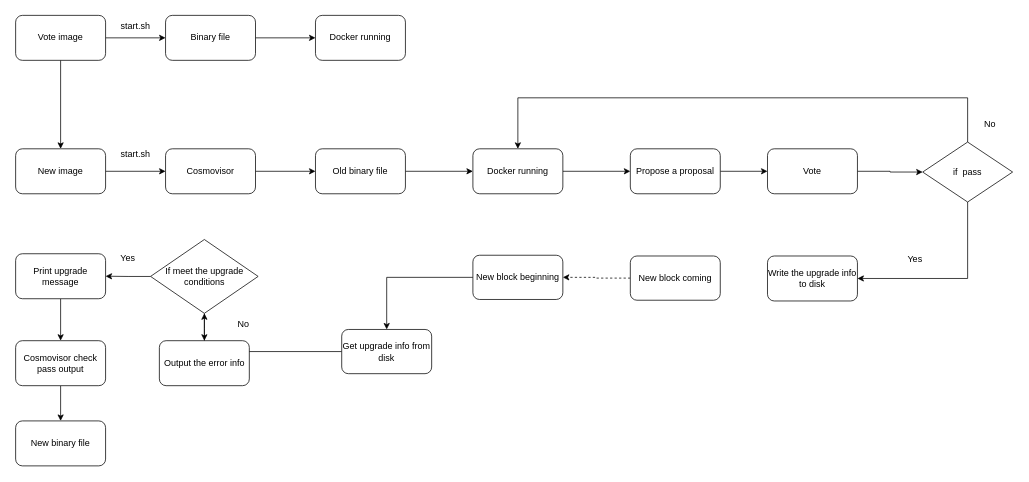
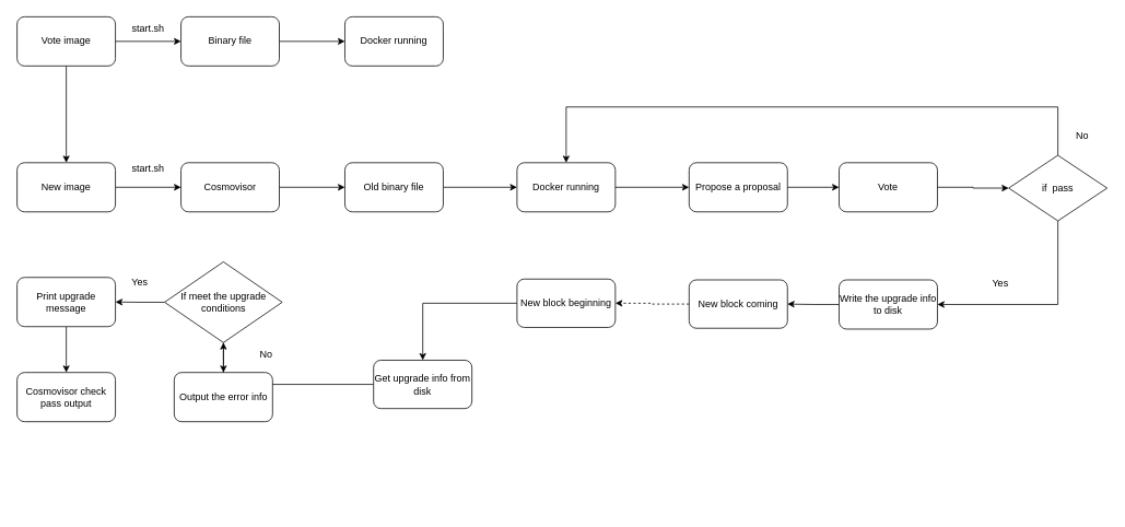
  <mxCell id="0" />
  <mxCell id="1" parent="0" />
  <mxCell id="2" value="" style="edgeStyle=orthogonalEdgeStyle;rounded=0;orthogonalLoop=1;jettySize=auto;html=1;" edge="1" parent="1" source="3" target="15"><mxGeometry relative="1" as="geometry" /></mxCell>
  <mxCell id="3" value="New image" style="rounded=1;whiteSpace=wrap;html=1;" vertex="1" parent="1"><mxGeometry x="20" y="198" width="120" height="60" as="geometry" /></mxCell>
  <mxCell id="4" value="" style="edgeStyle=orthogonalEdgeStyle;rounded=0;orthogonalLoop=1;jettySize=auto;html=1;" edge="1" parent="1" source="6" target="8"><mxGeometry relative="1" as="geometry" /></mxCell>
  <mxCell id="5" value="" style="edgeStyle=orthogonalEdgeStyle;rounded=0;orthogonalLoop=1;jettySize=auto;html=1;" edge="1" parent="1" source="6" target="3"><mxGeometry relative="1" as="geometry" /></mxCell>
  <mxCell id="6" value="Vote image" style="rounded=1;whiteSpace=wrap;html=1;" vertex="1" parent="1"><mxGeometry x="20" y="20" width="120" height="60" as="geometry" /></mxCell>
  <mxCell id="7" value="" style="edgeStyle=orthogonalEdgeStyle;rounded=0;orthogonalLoop=1;jettySize=auto;html=1;" edge="1" parent="1" source="8" target="9"><mxGeometry relative="1" as="geometry" /></mxCell>
  <mxCell id="8" value="Binary file" style="rounded=1;whiteSpace=wrap;html=1;" vertex="1" parent="1"><mxGeometry x="220" y="20" width="120" height="60" as="geometry" /></mxCell>
  <mxCell id="9" value="Docker running" style="rounded=1;whiteSpace=wrap;html=1;" vertex="1" parent="1"><mxGeometry x="420" y="20" width="120" height="60" as="geometry" /></mxCell>
  <mxCell id="10" value="start.sh" style="text;html=1;strokeColor=none;fillColor=none;align=center;verticalAlign=middle;whiteSpace=wrap;rounded=0;" vertex="1" parent="1"><mxGeometry x="150" y="20" width="60" height="30" as="geometry" /></mxCell>
  <mxCell id="11" value="" style="edgeStyle=orthogonalEdgeStyle;rounded=0;orthogonalLoop=1;jettySize=auto;html=1;" edge="1" parent="1" source="12" target="23"><mxGeometry relative="1" as="geometry" /></mxCell>
  <mxCell id="12" value="Old binary file" style="rounded=1;whiteSpace=wrap;html=1;" vertex="1" parent="1"><mxGeometry x="420" y="198" width="120" height="60" as="geometry" /></mxCell>
- <mxCell id="13" value="New binary file" style="rounded=1;whiteSpace=wrap;html=1;" vertex="1" parent="1"><mxGeometry x="20" y="561" width="120" height="60" as="geometry" /></mxCell>
  <mxCell id="14" value="" style="edgeStyle=orthogonalEdgeStyle;rounded=0;orthogonalLoop=1;jettySize=auto;html=1;" edge="1" parent="1" source="15" target="12"><mxGeometry relative="1" as="geometry" /></mxCell>
  <mxCell id="15" value="Cosmovisor" style="rounded=1;whiteSpace=wrap;html=1;" vertex="1" parent="1"><mxGeometry x="220" y="198" width="120" height="60" as="geometry" /></mxCell>
  <mxCell id="16" value="start.sh" style="text;html=1;strokeColor=none;fillColor=none;align=center;verticalAlign=middle;whiteSpace=wrap;rounded=0;" vertex="1" parent="1"><mxGeometry x="150" y="190" width="60" height="30" as="geometry" /></mxCell>
  <mxCell id="17" value="" style="edgeStyle=orthogonalEdgeStyle;rounded=0;orthogonalLoop=1;jettySize=auto;html=1;" edge="1" parent="1" source="18" target="20"><mxGeometry relative="1" as="geometry" /></mxCell>
  <mxCell id="18" value="Propose a proposal" style="rounded=1;whiteSpace=wrap;html=1;" vertex="1" parent="1"><mxGeometry x="840" y="198" width="120" height="60" as="geometry" /></mxCell>
  <mxCell id="19" value="" style="edgeStyle=orthogonalEdgeStyle;rounded=0;orthogonalLoop=1;jettySize=auto;html=1;" edge="1" parent="1" source="20" target="21"><mxGeometry relative="1" as="geometry" /></mxCell>
  <mxCell id="20" value="Vote" style="rounded=1;whiteSpace=wrap;html=1;" vertex="1" parent="1"><mxGeometry x="1023" y="198" width="120" height="60" as="geometry" /></mxCell>
  <mxCell id="21" value="if&amp;nbsp; pass" style="rhombus;whiteSpace=wrap;html=1;" vertex="1" parent="1"><mxGeometry x="1230" y="189" width="120" height="80" as="geometry" /></mxCell>
  <mxCell id="22" value="" style="edgeStyle=orthogonalEdgeStyle;rounded=0;orthogonalLoop=1;jettySize=auto;html=1;" edge="1" parent="1" source="23" target="18"><mxGeometry relative="1" as="geometry" /></mxCell>
  <mxCell id="23" value="Docker running" style="rounded=1;whiteSpace=wrap;html=1;" vertex="1" parent="1"><mxGeometry x="630" y="198" width="120" height="60" as="geometry" /></mxCell>
  <mxCell id="24" value="" style="edgeStyle=elbowEdgeStyle;elbow=horizontal;endArrow=classic;html=1;rounded=0;exitX=0.5;exitY=0;exitDx=0;exitDy=0;entryX=0.5;entryY=0;entryDx=0;entryDy=0;" edge="1" parent="1" source="21" target="23"><mxGeometry width="50" height="50" relative="1" as="geometry"><mxPoint x="840" y="190" as="sourcePoint" /><mxPoint x="890" y="140" as="targetPoint" /><Array as="points"><mxPoint x="990" y="130" /></Array></mxGeometry></mxCell>
  <mxCell id="25" value="No" style="text;html=1;strokeColor=none;fillColor=none;align=center;verticalAlign=middle;whiteSpace=wrap;rounded=0;" vertex="1" parent="1"><mxGeometry x="1290" y="150" width="60" height="30" as="geometry" /></mxCell>
  <mxCell id="26" value="" style="edgeStyle=orthogonalEdgeStyle;rounded=0;orthogonalLoop=1;jettySize=auto;html=1;" edge="1" parent="1" source="27" target="30"><mxGeometry relative="1" as="geometry" /></mxCell>
  <mxCell id="27" value="Print upgrade message" style="rounded=1;whiteSpace=wrap;html=1;" vertex="1" parent="1"><mxGeometry x="20" y="338" width="120" height="60" as="geometry" /></mxCell>
  <mxCell id="28" value="Yes" style="text;html=1;strokeColor=none;fillColor=none;align=center;verticalAlign=middle;whiteSpace=wrap;rounded=0;" vertex="1" parent="1"><mxGeometry x="1190" y="330" width="60" height="30" as="geometry" /></mxCell>
- <mxCell id="29" value="" style="edgeStyle=orthogonalEdgeStyle;rounded=0;orthogonalLoop=1;jettySize=auto;html=1;" edge="1" parent="1" source="30" target="13"><mxGeometry relative="1" as="geometry" /></mxCell>
  <mxCell id="30" value="Cosmovisor check pass output" style="rounded=1;whiteSpace=wrap;html=1;" vertex="1" parent="1"><mxGeometry x="20" y="454" width="120" height="60" as="geometry" /></mxCell>
+ <mxCell id="31" value="" style="edgeStyle=orthogonalEdgeStyle;rounded=0;orthogonalLoop=1;jettySize=auto;html=1;" edge="1" parent="1" source="32" target="35"><mxGeometry relative="1" as="geometry" /></mxCell>
  <mxCell id="32" value="Write the upgrade info to disk" style="rounded=1;whiteSpace=wrap;html=1;" vertex="1" parent="1"><mxGeometry x="1023" y="341" width="120" height="60" as="geometry" /></mxCell>
  <mxCell id="33" value="" style="edgeStyle=segmentEdgeStyle;endArrow=classic;html=1;rounded=0;exitX=0.5;exitY=1;exitDx=0;exitDy=0;entryX=1;entryY=0.5;entryDx=0;entryDy=0;" edge="1" parent="1" source="21" target="32"><mxGeometry width="50" height="50" relative="1" as="geometry"><mxPoint x="840" y="180" as="sourcePoint" /><mxPoint x="890" y="130" as="targetPoint" /><Array as="points"><mxPoint x="1290" y="371" /></Array></mxGeometry></mxCell>
  <mxCell id="34" value="" style="edgeStyle=orthogonalEdgeStyle;rounded=0;orthogonalLoop=1;jettySize=auto;html=1;dashed=1;" edge="1" parent="1" source="35" target="37"><mxGeometry relative="1" as="geometry" /></mxCell>
  <mxCell id="35" value="New block coming" style="rounded=1;whiteSpace=wrap;html=1;" vertex="1" parent="1"><mxGeometry x="840" y="341" width="120" height="59" as="geometry" /></mxCell>
  <mxCell id="36" value="" style="edgeStyle=orthogonalEdgeStyle;rounded=0;orthogonalLoop=1;jettySize=auto;html=1;" edge="1" parent="1" source="37" target="39"><mxGeometry relative="1" as="geometry" /></mxCell>
  <mxCell id="37" value="New block beginning" style="rounded=1;whiteSpace=wrap;html=1;" vertex="1" parent="1"><mxGeometry x="630" y="340" width="120" height="59" as="geometry" /></mxCell>
  <mxCell id="38" value="" style="edgeStyle=orthogonalEdgeStyle;rounded=0;orthogonalLoop=1;jettySize=auto;html=1;" edge="1" parent="1" source="39" target="42"><mxGeometry relative="1" as="geometry" /></mxCell>
  <mxCell id="39" value="Get upgrade info from disk" style="rounded=1;whiteSpace=wrap;html=1;" vertex="1" parent="1"><mxGeometry x="455" y="439" width="120" height="59" as="geometry" /></mxCell>
  <mxCell id="40" value="" style="edgeStyle=orthogonalEdgeStyle;rounded=0;orthogonalLoop=1;jettySize=auto;html=1;" edge="1" parent="1" source="42" target="27"><mxGeometry relative="1" as="geometry" /></mxCell>
  <mxCell id="41" value="" style="edgeStyle=orthogonalEdgeStyle;rounded=0;orthogonalLoop=1;jettySize=auto;html=1;" edge="1" parent="1" source="42" target="44"><mxGeometry relative="1" as="geometry" /></mxCell>
  <mxCell id="42" value="If meet the upgrade conditions" style="rhombus;whiteSpace=wrap;html=1;" vertex="1" parent="1"><mxGeometry x="200" y="319" width="143.5" height="98.5" as="geometry" /></mxCell>
  <mxCell id="43" value="Yes" style="text;html=1;strokeColor=none;fillColor=none;align=center;verticalAlign=middle;whiteSpace=wrap;rounded=0;" vertex="1" parent="1"><mxGeometry x="140" y="329" width="60" height="30" as="geometry" /></mxCell>
  <mxCell id="44" value="Output the error info" style="rounded=1;whiteSpace=wrap;html=1;" vertex="1" parent="1"><mxGeometry x="211.75" y="454" width="120" height="60" as="geometry" /></mxCell>
  <mxCell id="45" value="No" style="text;html=1;strokeColor=none;fillColor=none;align=center;verticalAlign=middle;whiteSpace=wrap;rounded=0;" vertex="1" parent="1"><mxGeometry x="294" y="417" width="60" height="30" as="geometry" /></mxCell>
